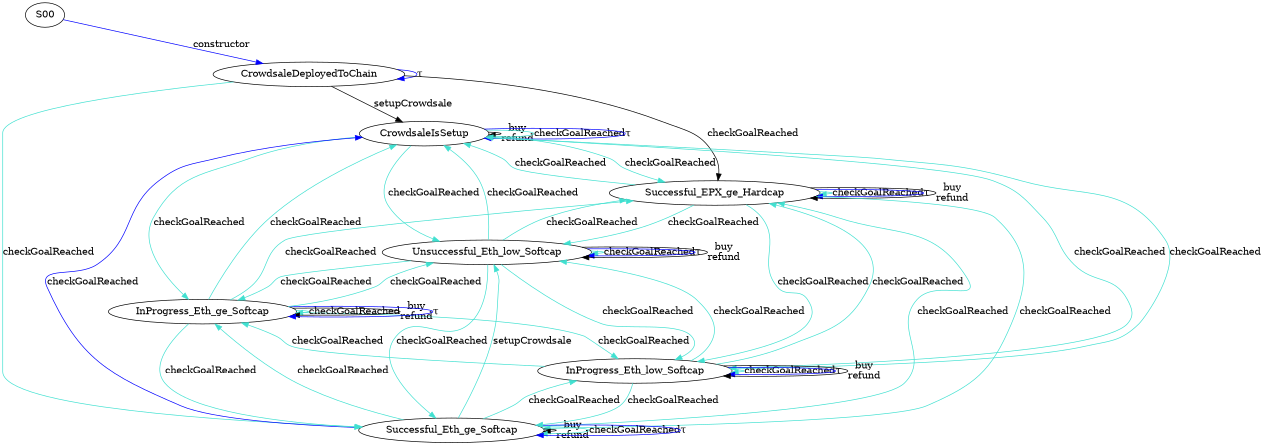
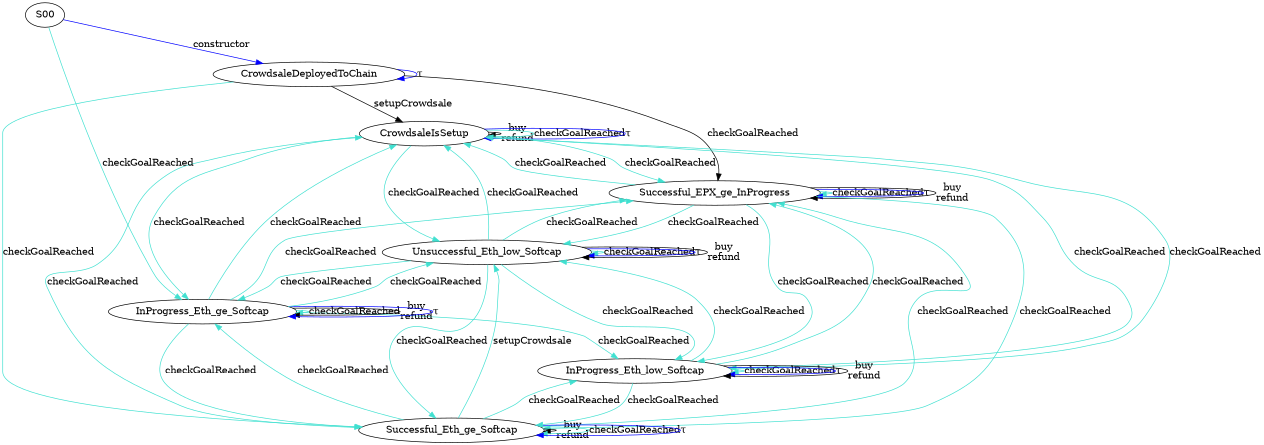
  digraph {
    edge [color=turquoise]
    n1 [label=CrowdsaleDeployedToChain]
    n2 [label=CrowdsaleIsSetup]
-   n3 [label=Successful_EPX_ge_Hardcap]
+   n3 [label=Successful_EPX_ge_InProgress]
    n4 [label=Successful_Eth_ge_Softcap]
    n5 [label=InProgress_Eth_low_Softcap]
    n6 [label=InProgress_Eth_ge_Softcap]
    n7 [label=Unsuccessful_Eth_low_Softcap]
    S00
    n1 -> n1 [color=blue label="τ"]
    n1 -> n2 [color=black label=setupCrowdsale]
    n1 -> n3 [color=black label=checkGoalReached]
    n1 -> n4 [label=checkGoalReached]
    n2 -> n2 [color=black label="buy\nrefund"]
    n2 -> n2 [label=checkGoalReached]
    n2 -> n2 [color=blue label="τ"]
    n2 -> n3 [label=checkGoalReached]
    n2 -> n5 [label=checkGoalReached]
    n2 -> n6 [label=checkGoalReached]
    n2 -> n7 [label=checkGoalReached]
    n3 -> n2 [label=checkGoalReached]
    n3 -> n3 [label=checkGoalReached]
    n3 -> n3 [color=blue label="τ"]
    n3 -> n3 [color=black label="buy\nrefund"]
    n3 -> n4 [label=checkGoalReached]
    n3 -> n5 [label=checkGoalReached]
    n3 -> n7 [label=checkGoalReached]
-   n4 -> n2 [color=blue label=checkGoalReached]
+   n4 -> n2 [label=checkGoalReached]
    n4 -> n3 [label=checkGoalReached]
    n4 -> n4 [color=black label="buy\nrefund"]
    n4 -> n4 [label=checkGoalReached]
    n4 -> n4 [color=blue label="τ"]
    n4 -> n5 [label=checkGoalReached]
    n4 -> n6 [label=checkGoalReached]
    n4 -> n7 [label=setupCrowdsale]
    n5 -> n2 [label=checkGoalReached]
    n5 -> n3 [label=checkGoalReached]
    n5 -> n4 [label=checkGoalReached]
    n5 -> n5 [label=checkGoalReached]
    n5 -> n5 [color=blue label="τ"]
    n5 -> n5 [color=black label="buy\nrefund"]
-   n5 -> n6 [label=checkGoalReached]
+   S00 -> n6 [label=checkGoalReached]
    n5 -> n7 [label=checkGoalReached]
    n6 -> n2 [label=checkGoalReached]
    n6 -> n3 [label=checkGoalReached]
    n6 -> n4 [label=checkGoalReached]
    n6 -> n5 [label=checkGoalReached]
    n6 -> n6 [label=checkGoalReached]
    n6 -> n6 [color=black label="buy\nrefund"]
    n6 -> n6 [color=blue label="τ"]
    n6 -> n7 [label=checkGoalReached]
    n7 -> n2 [label=checkGoalReached]
    n7 -> n3 [label=checkGoalReached]
    n7 -> n4 [label=checkGoalReached]
    n7 -> n5 [label=checkGoalReached]
    n7 -> n6 [label=checkGoalReached]
    n7 -> n7 [label=checkGoalReached]
    n7 -> n7 [color=blue label="τ"]
    n7 -> n7 [color=black label="buy\nrefund"]
    S00 -> n1 [color=blue label=constructor]
  }
